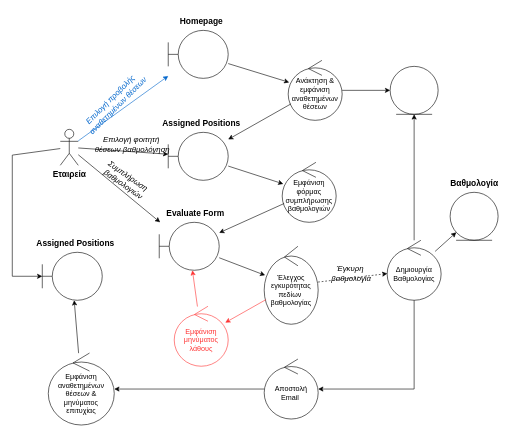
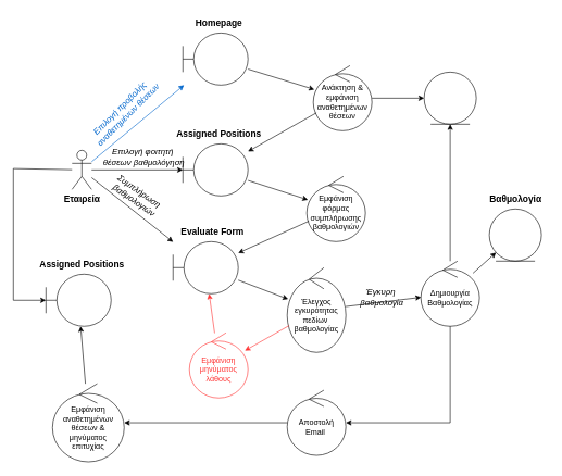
  <mxCell id="0" />
  <mxCell id="1" parent="0" />
- <mxCell id="2" value="&lt;span style=&quot;font-size: 14px;&quot;&gt;&lt;b&gt;Εταιρεία&lt;/b&gt;&lt;/span&gt;" style="shape=umlActor;verticalLabelPosition=bottom;verticalAlign=top;html=1;outlineConnect=0;" parent="1" vertex="1"><mxGeometry x="100" y="215" width="30" height="60" as="geometry" /></mxCell>
+ <mxCell id="2" value="&lt;span style=&quot;font-size: 14px;&quot;&gt;&lt;b&gt;Εταιρεία&lt;/b&gt;&lt;/span&gt;" style="shape=umlActor;verticalLabelPosition=bottom;verticalAlign=top;html=1;outlineConnect=0;" parent="1" vertex="1"><mxGeometry x="110" y="230" width="30" height="60" as="geometry" /></mxCell>
  <mxCell id="3" value="" style="shape=umlBoundary;whiteSpace=wrap;html=1;" parent="1" vertex="1"><mxGeometry x="280" y="50" width="100" height="80" as="geometry" /></mxCell>
  <mxCell id="4" value="Homepage" style="text;html=1;align=center;verticalAlign=middle;resizable=0;points=[];autosize=1;strokeColor=none;fillColor=none;fontSize=14;fontStyle=1" parent="1" vertex="1"><mxGeometry x="290" y="20" width="90" height="30" as="geometry" /></mxCell>
  <mxCell id="5" value="" style="endArrow=classic;html=1;rounded=0;strokeColor=#0066CC;" parent="1" source="2" target="3" edge="1"><mxGeometry width="50" height="50" relative="1" as="geometry"><mxPoint x="590" y="420" as="sourcePoint" /><mxPoint x="640" y="370" as="targetPoint" /></mxGeometry></mxCell>
  <mxCell id="6" value="Επιλογή προβολής&amp;nbsp;&lt;div&gt;αναθετημένων θέσεων&lt;/div&gt;" style="text;html=1;align=center;verticalAlign=middle;resizable=0;points=[];autosize=1;strokeColor=none;fillColor=none;rotation=-45;fontSize=13;fontStyle=2;fontColor=#0066CC;" parent="1" vertex="1"><mxGeometry x="115" y="150" width="150" height="40" as="geometry" /></mxCell>
  <mxCell id="7" value="Ανάκτηση &amp;amp; εμφάνιση αναθετημένων θέσεων" style="ellipse;shape=umlControl;whiteSpace=wrap;html=1;fontStyle=0" parent="1" vertex="1"><mxGeometry x="480" y="100" width="90" height="100" as="geometry" /></mxCell>
  <mxCell id="8" value="" style="shape=umlBoundary;whiteSpace=wrap;html=1;" parent="1" vertex="1"><mxGeometry x="280" y="220" width="100" height="80" as="geometry" /></mxCell>
  <mxCell id="9" value="Assigned Positions" style="text;html=1;align=center;verticalAlign=middle;resizable=0;points=[];autosize=1;strokeColor=none;fillColor=none;fontSize=14;fontStyle=1" parent="1" vertex="1"><mxGeometry x="55" y="390" width="140" height="30" as="geometry" /></mxCell>
  <mxCell id="10" value="" style="endArrow=classic;html=1;rounded=0;" parent="1" source="7" target="8" edge="1"><mxGeometry width="50" height="50" relative="1" as="geometry"><mxPoint x="590" y="420" as="sourcePoint" /><mxPoint x="640" y="370" as="targetPoint" /></mxGeometry></mxCell>
  <mxCell id="11" value="" style="endArrow=classic;html=1;rounded=0;" parent="1" source="3" target="7" edge="1"><mxGeometry width="50" height="50" relative="1" as="geometry"><mxPoint x="590" y="420" as="sourcePoint" /><mxPoint x="640" y="370" as="targetPoint" /></mxGeometry></mxCell>
  <mxCell id="12" value="" style="endArrow=classic;html=1;rounded=0;" parent="1" source="2" target="8" edge="1"><mxGeometry width="50" height="50" relative="1" as="geometry"><mxPoint x="590" y="420" as="sourcePoint" /><mxPoint x="640" y="370" as="targetPoint" /></mxGeometry></mxCell>
  <mxCell id="13" value="Επιλογή φοιτητή&amp;nbsp;&lt;div&gt;θέσεων βαθμολόγηση&lt;/div&gt;" style="text;html=1;align=center;verticalAlign=middle;resizable=0;points=[];autosize=1;strokeColor=none;fillColor=none;fontSize=13;fontStyle=2" parent="1" vertex="1"><mxGeometry x="160" y="220" width="120" height="40" as="geometry" /></mxCell>
  <mxCell id="14" value="Εμφάνιση φόρμας συμπλήρωσης βαθμολογιών" style="ellipse;shape=umlControl;whiteSpace=wrap;html=1;fontStyle=0" parent="1" vertex="1"><mxGeometry x="470" y="270" width="90" height="100" as="geometry" /></mxCell>
  <mxCell id="15" value="" style="shape=umlBoundary;whiteSpace=wrap;html=1;" parent="1" vertex="1"><mxGeometry x="265" y="370" width="100" height="80" as="geometry" /></mxCell>
  <mxCell id="16" value="Evaluate Form" style="text;html=1;align=center;verticalAlign=middle;resizable=0;points=[];autosize=1;strokeColor=none;fillColor=none;fontSize=14;fontStyle=1" parent="1" vertex="1"><mxGeometry x="270" y="340" width="110" height="30" as="geometry" /></mxCell>
  <mxCell id="17" value="" style="endArrow=classic;html=1;rounded=0;" parent="1" source="2" target="15" edge="1"><mxGeometry width="50" height="50" relative="1" as="geometry"><mxPoint x="590" y="420" as="sourcePoint" /><mxPoint x="640" y="370" as="targetPoint" /></mxGeometry></mxCell>
  <mxCell id="18" value="" style="endArrow=classic;html=1;rounded=0;" parent="1" source="14" target="15" edge="1"><mxGeometry width="50" height="50" relative="1" as="geometry"><mxPoint x="590" y="420" as="sourcePoint" /><mxPoint x="640" y="370" as="targetPoint" /></mxGeometry></mxCell>
  <mxCell id="19" value="" style="endArrow=classic;html=1;rounded=0;" parent="1" source="8" target="14" edge="1"><mxGeometry width="50" height="50" relative="1" as="geometry"><mxPoint x="590" y="420" as="sourcePoint" /><mxPoint x="640" y="370" as="targetPoint" /></mxGeometry></mxCell>
  <mxCell id="20" value="Συμπλήρωση&amp;nbsp;&lt;div&gt;βαθμολογιών&lt;/div&gt;" style="text;html=1;align=center;verticalAlign=middle;resizable=0;points=[];autosize=1;strokeColor=none;fillColor=none;fontSize=13;fontStyle=2;rotation=35;" parent="1" vertex="1"><mxGeometry x="155" y="280" width="110" height="40" as="geometry" /></mxCell>
  <mxCell id="21" value="" style="ellipse;shape=umlEntity;whiteSpace=wrap;html=1;" parent="1" vertex="1"><mxGeometry x="650" y="110" width="80" height="80" as="geometry" /></mxCell>
  <mxCell id="22" value="" style="endArrow=classic;html=1;rounded=0;" parent="1" source="7" target="21" edge="1"><mxGeometry width="50" height="50" relative="1" as="geometry"><mxPoint x="590" y="420" as="sourcePoint" /><mxPoint x="640" y="370" as="targetPoint" /></mxGeometry></mxCell>
  <mxCell id="23" value="Έλεγχος εγκυρότητας πεδίων&amp;nbsp; βαθμολογίας" style="ellipse;shape=umlControl;whiteSpace=wrap;html=1;fontStyle=0" parent="1" vertex="1"><mxGeometry x="440" y="410" width="90" height="130" as="geometry" /></mxCell>
  <mxCell id="24" value="" style="endArrow=classic;html=1;rounded=0;" parent="1" source="15" target="23" edge="1"><mxGeometry width="50" height="50" relative="1" as="geometry"><mxPoint x="590" y="420" as="sourcePoint" /><mxPoint x="640" y="370" as="targetPoint" /></mxGeometry></mxCell>
  <mxCell id="25" value="Δημιουργία Βαθμολογίας" style="ellipse;shape=umlControl;whiteSpace=wrap;html=1;fontStyle=0" parent="1" vertex="1"><mxGeometry x="645" y="400" width="90" height="100" as="geometry" /></mxCell>
- <mxCell id="26" value="" style="endArrow=classic;html=1;rounded=0;dashed=1;" parent="1" source="23" target="25" edge="1"><mxGeometry width="50" height="50" relative="1" as="geometry"><mxPoint x="590" y="420" as="sourcePoint" /><mxPoint x="640" y="370" as="targetPoint" /></mxGeometry></mxCell>
+ <mxCell id="26" value="" style="endArrow=classic;html=1;rounded=0;" parent="1" source="23" target="25" edge="1"><mxGeometry width="50" height="50" relative="1" as="geometry"><mxPoint x="590" y="420" as="sourcePoint" /><mxPoint x="640" y="370" as="targetPoint" /></mxGeometry></mxCell>
  <mxCell id="27" value="" style="endArrow=classic;html=1;rounded=0;" parent="1" source="25" target="28" edge="1"><mxGeometry width="50" height="50" relative="1" as="geometry"><mxPoint x="590" y="420" as="sourcePoint" /><mxPoint x="640" y="370" as="targetPoint" /></mxGeometry></mxCell>
  <mxCell id="28" value="" style="ellipse;shape=umlEntity;whiteSpace=wrap;html=1;" parent="1" vertex="1"><mxGeometry x="750" y="320" width="80" height="80" as="geometry" /></mxCell>
  <mxCell id="29" value="Βαθμολογία" style="text;html=1;align=center;verticalAlign=middle;resizable=0;points=[];autosize=1;strokeColor=none;fillColor=none;fontSize=14;fontStyle=1" parent="1" vertex="1"><mxGeometry x="740" y="290" width="100" height="30" as="geometry" /></mxCell>
  <mxCell id="30" value="" style="endArrow=classic;html=1;rounded=0;" parent="1" source="25" target="21" edge="1"><mxGeometry width="50" height="50" relative="1" as="geometry"><mxPoint x="590" y="420" as="sourcePoint" /><mxPoint x="640" y="370" as="targetPoint" /></mxGeometry></mxCell>
  <mxCell id="31" value="" style="endArrow=classic;html=1;rounded=0;" parent="1" source="32" target="33" edge="1"><mxGeometry width="50" height="50" relative="1" as="geometry"><mxPoint x="590" y="420" as="sourcePoint" /><mxPoint x="640" y="370" as="targetPoint" /></mxGeometry></mxCell>
  <mxCell id="32" value="Εμφάνιση αναθετημένων θέσεων &amp;amp; μηνύματος επιτυχίας" style="ellipse;shape=umlControl;whiteSpace=wrap;html=1;fontStyle=0" parent="1" vertex="1"><mxGeometry x="80" y="588" width="110" height="120" as="geometry" /></mxCell>
  <mxCell id="33" value="" style="shape=umlBoundary;whiteSpace=wrap;html=1;" parent="1" vertex="1"><mxGeometry x="70" y="420" width="100" height="80" as="geometry" /></mxCell>
  <mxCell id="34" value="Αποστολή Email&amp;nbsp;" style="ellipse;shape=umlControl;whiteSpace=wrap;html=1;fontStyle=0" parent="1" vertex="1"><mxGeometry x="440" y="598" width="90" height="100" as="geometry" /></mxCell>
  <mxCell id="35" value="" style="endArrow=classic;html=1;rounded=0;" parent="1" source="2" target="33" edge="1"><mxGeometry width="50" height="50" relative="1" as="geometry"><mxPoint x="590" y="290" as="sourcePoint" /><mxPoint x="640" y="240" as="targetPoint" /><Array as="points"><mxPoint x="20" y="258" /><mxPoint x="20" y="460" /></Array></mxGeometry></mxCell>
  <mxCell id="36" value="" style="endArrow=classic;html=1;rounded=0;" parent="1" source="34" target="32" edge="1"><mxGeometry width="50" height="50" relative="1" as="geometry"><mxPoint x="590" y="290" as="sourcePoint" /><mxPoint x="640" y="240" as="targetPoint" /></mxGeometry></mxCell>
  <mxCell id="37" value="" style="endArrow=classic;html=1;rounded=0;" parent="1" source="25" target="34" edge="1"><mxGeometry width="50" height="50" relative="1" as="geometry"><mxPoint x="870" y="480" as="sourcePoint" /><mxPoint x="640" y="240" as="targetPoint" /><Array as="points"><mxPoint x="690" y="648" /></Array></mxGeometry></mxCell>
  <mxCell id="38" value="Έγκυρη&amp;nbsp;&lt;div&gt;βαθμολογία&lt;/div&gt;" style="text;html=1;align=center;verticalAlign=middle;resizable=0;points=[];autosize=1;strokeColor=none;fillColor=none;fontStyle=2;fontSize=13;" parent="1" vertex="1"><mxGeometry x="540" y="435" width="90" height="40" as="geometry" /></mxCell>
  <mxCell id="39" value="Εμφάνιση μηνύματος λάθους" style="ellipse;shape=umlControl;whiteSpace=wrap;html=1;fontStyle=0;strokeColor=light-dark(#FF3333,#ED0202);fontColor=light-dark(#FF3333,#ED0202);" parent="1" vertex="1"><mxGeometry x="290" y="510" width="90" height="100" as="geometry" /></mxCell>
  <mxCell id="40" value="" style="endArrow=classic;html=1;rounded=0;strokeColor=light-dark(#FF3333,#ED0202);" parent="1" source="23" target="39" edge="1"><mxGeometry width="50" height="50" relative="1" as="geometry"><mxPoint x="580" y="340" as="sourcePoint" /><mxPoint x="630" y="290" as="targetPoint" /></mxGeometry></mxCell>
  <mxCell id="41" value="" style="endArrow=classic;html=1;rounded=0;strokeColor=light-dark(#FF3333,#ED0202);" parent="1" source="39" target="15" edge="1"><mxGeometry width="50" height="50" relative="1" as="geometry"><mxPoint x="456" y="496" as="sourcePoint" /><mxPoint x="384" y="544" as="targetPoint" /></mxGeometry></mxCell>
  <mxCell id="42" value="Assigned Positions" style="text;html=1;align=center;verticalAlign=middle;resizable=0;points=[];autosize=1;strokeColor=none;fillColor=none;fontSize=14;fontStyle=1" vertex="1" parent="1"><mxGeometry x="265" y="190" width="140" height="30" as="geometry" /></mxCell>
